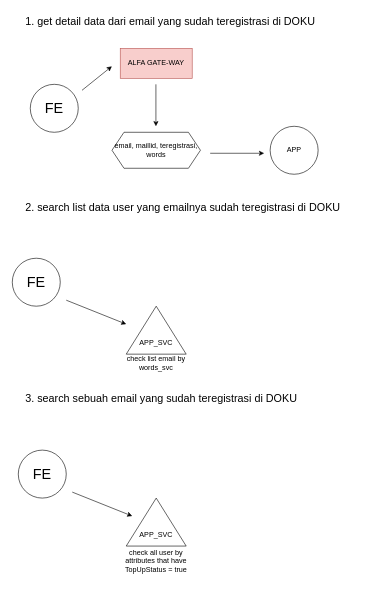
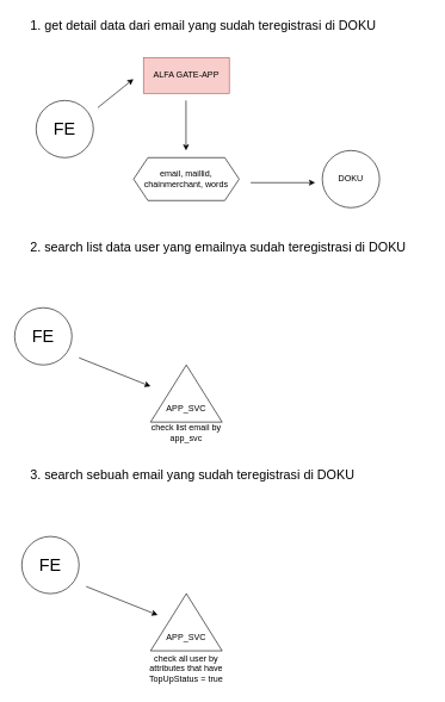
  <mxCell id="0" />
  <mxCell id="1" parent="0" />
  <mxCell id="2" value="&lt;span style=&quot;font-size: 18px&quot;&gt;1. get detail data dari email yang sudah teregistrasi di DOKU&lt;/span&gt;" style="text;html=1;strokeColor=none;fillColor=none;align=left;verticalAlign=middle;whiteSpace=wrap;rounded=0;" parent="1" vertex="1"><mxGeometry x="40" y="20" width="560" height="30" as="geometry" /></mxCell>
  <mxCell id="3" value="&lt;span style=&quot;font-size: 18px&quot;&gt;2. search list data user yang emailnya sudah teregistrasi di DOKU&lt;/span&gt;" style="text;html=1;strokeColor=none;fillColor=none;align=left;verticalAlign=middle;whiteSpace=wrap;rounded=0;" parent="1" vertex="1"><mxGeometry x="40" y="330" width="560" height="30" as="geometry" /></mxCell>
- <mxCell id="4" value="ALFA GATE-WAY" style="rounded=0;whiteSpace=wrap;html=1;fillColor=#f8cecc;strokeColor=#b85450;" parent="1" vertex="1"><mxGeometry x="200" y="80" width="120" height="50" as="geometry" /></mxCell>
+ <mxCell id="4" value="ALFA GATE-APP" style="rounded=0;whiteSpace=wrap;html=1;fillColor=#f8cecc;strokeColor=#b85450;" parent="1" vertex="1"><mxGeometry x="200" y="80" width="120" height="50" as="geometry" /></mxCell>
  <mxCell id="5" value="" style="endArrow=classic;html=1;" parent="1" edge="1"><mxGeometry width="50" height="50" relative="1" as="geometry"><mxPoint x="259.5" y="140" as="sourcePoint" /><mxPoint x="259.5" y="210" as="targetPoint" /></mxGeometry></mxCell>
- <mxCell id="6" value="email, maillid, teregistrasi, words" style="shape=hexagon;perimeter=hexagonPerimeter2;whiteSpace=wrap;html=1;fixedSize=1;" parent="1" vertex="1"><mxGeometry x="186.25" y="220" width="147.5" height="60" as="geometry" /></mxCell>
+ <mxCell id="6" value="email, maillid, chainmerchant, words" style="shape=hexagon;perimeter=hexagonPerimeter2;whiteSpace=wrap;html=1;fixedSize=1;" parent="1" vertex="1"><mxGeometry x="186.25" y="220" width="147.5" height="60" as="geometry" /></mxCell>
  <mxCell id="7" value="" style="endArrow=classic;html=1;" parent="1" edge="1"><mxGeometry width="50" height="50" relative="1" as="geometry"><mxPoint x="350" y="255" as="sourcePoint" /><mxPoint x="440" y="255" as="targetPoint" /></mxGeometry></mxCell>
- <mxCell id="8" value="APP" style="ellipse;whiteSpace=wrap;html=1;aspect=fixed;" parent="1" vertex="1"><mxGeometry x="450" y="210" width="80" height="80" as="geometry" /></mxCell>
+ <mxCell id="8" value="DOKU" style="ellipse;whiteSpace=wrap;html=1;aspect=fixed;" parent="1" vertex="1"><mxGeometry x="450" y="210" width="80" height="80" as="geometry" /></mxCell>
  <mxCell id="9" value="&lt;span style=&quot;font-size: 18px&quot;&gt;3. search sebuah email yang sudah teregistrasi di DOKU&lt;/span&gt;" style="text;html=1;strokeColor=none;fillColor=none;align=left;verticalAlign=middle;whiteSpace=wrap;rounded=0;" parent="1" vertex="1"><mxGeometry x="40" y="650" width="560" height="30" as="geometry" /></mxCell>
  <mxCell id="10" value="&lt;br&gt;&lt;br&gt;&lt;br&gt;APP_SVC" style="triangle;whiteSpace=wrap;html=1;direction=north;" parent="1" vertex="1"><mxGeometry x="210" y="830" width="100" height="80" as="geometry" /></mxCell>
  <mxCell id="11" value="check all user by attributes that have TopUpStatus = true" style="text;html=1;strokeColor=none;fillColor=none;align=center;verticalAlign=middle;whiteSpace=wrap;rounded=0;" parent="1" vertex="1"><mxGeometry x="200" y="910" width="120" height="50" as="geometry" /></mxCell>
  <mxCell id="12" value="&lt;br&gt;&lt;br&gt;&lt;br&gt;APP_SVC" style="triangle;whiteSpace=wrap;html=1;direction=north;" parent="1" vertex="1"><mxGeometry x="210" y="510" width="100" height="80" as="geometry" /></mxCell>
- <mxCell id="13" value="check list email by words_svc" style="text;html=1;strokeColor=none;fillColor=none;align=center;verticalAlign=middle;whiteSpace=wrap;rounded=0;" parent="1" vertex="1"><mxGeometry x="200" y="580" width="120" height="50" as="geometry" /></mxCell>
+ <mxCell id="13" value="check list email by app_svc" style="text;html=1;strokeColor=none;fillColor=none;align=center;verticalAlign=middle;whiteSpace=wrap;rounded=0;" parent="1" vertex="1"><mxGeometry x="200" y="580" width="120" height="50" as="geometry" /></mxCell>
  <mxCell id="14" value="&lt;font style=&quot;font-size: 24px&quot;&gt;FE&lt;/font&gt;" style="ellipse;whiteSpace=wrap;html=1;aspect=fixed;" parent="1" vertex="1"><mxGeometry x="20" y="430" width="80" height="80" as="geometry" /></mxCell>
  <mxCell id="15" value="" style="endArrow=classic;html=1;" parent="1" edge="1"><mxGeometry width="50" height="50" relative="1" as="geometry"><mxPoint x="110" y="500" as="sourcePoint" /><mxPoint x="210" y="540" as="targetPoint" /></mxGeometry></mxCell>
  <mxCell id="16" value="&lt;font style=&quot;font-size: 24px&quot;&gt;FE&lt;/font&gt;" style="ellipse;whiteSpace=wrap;html=1;aspect=fixed;" parent="1" vertex="1"><mxGeometry x="50" y="140" width="80" height="80" as="geometry" /></mxCell>
  <mxCell id="17" value="" style="endArrow=classic;html=1;" parent="1" edge="1"><mxGeometry width="50" height="50" relative="1" as="geometry"><mxPoint x="136.25" y="150" as="sourcePoint" /><mxPoint x="186" y="110" as="targetPoint" /></mxGeometry></mxCell>
  <mxCell id="18" value="&lt;font style=&quot;font-size: 24px&quot;&gt;FE&lt;/font&gt;" style="ellipse;whiteSpace=wrap;html=1;aspect=fixed;" parent="1" vertex="1"><mxGeometry x="30" y="750" width="80" height="80" as="geometry" /></mxCell>
  <mxCell id="19" value="" style="endArrow=classic;html=1;" parent="1" edge="1"><mxGeometry width="50" height="50" relative="1" as="geometry"><mxPoint x="120" y="820" as="sourcePoint" /><mxPoint x="220" y="860" as="targetPoint" /></mxGeometry></mxCell>
